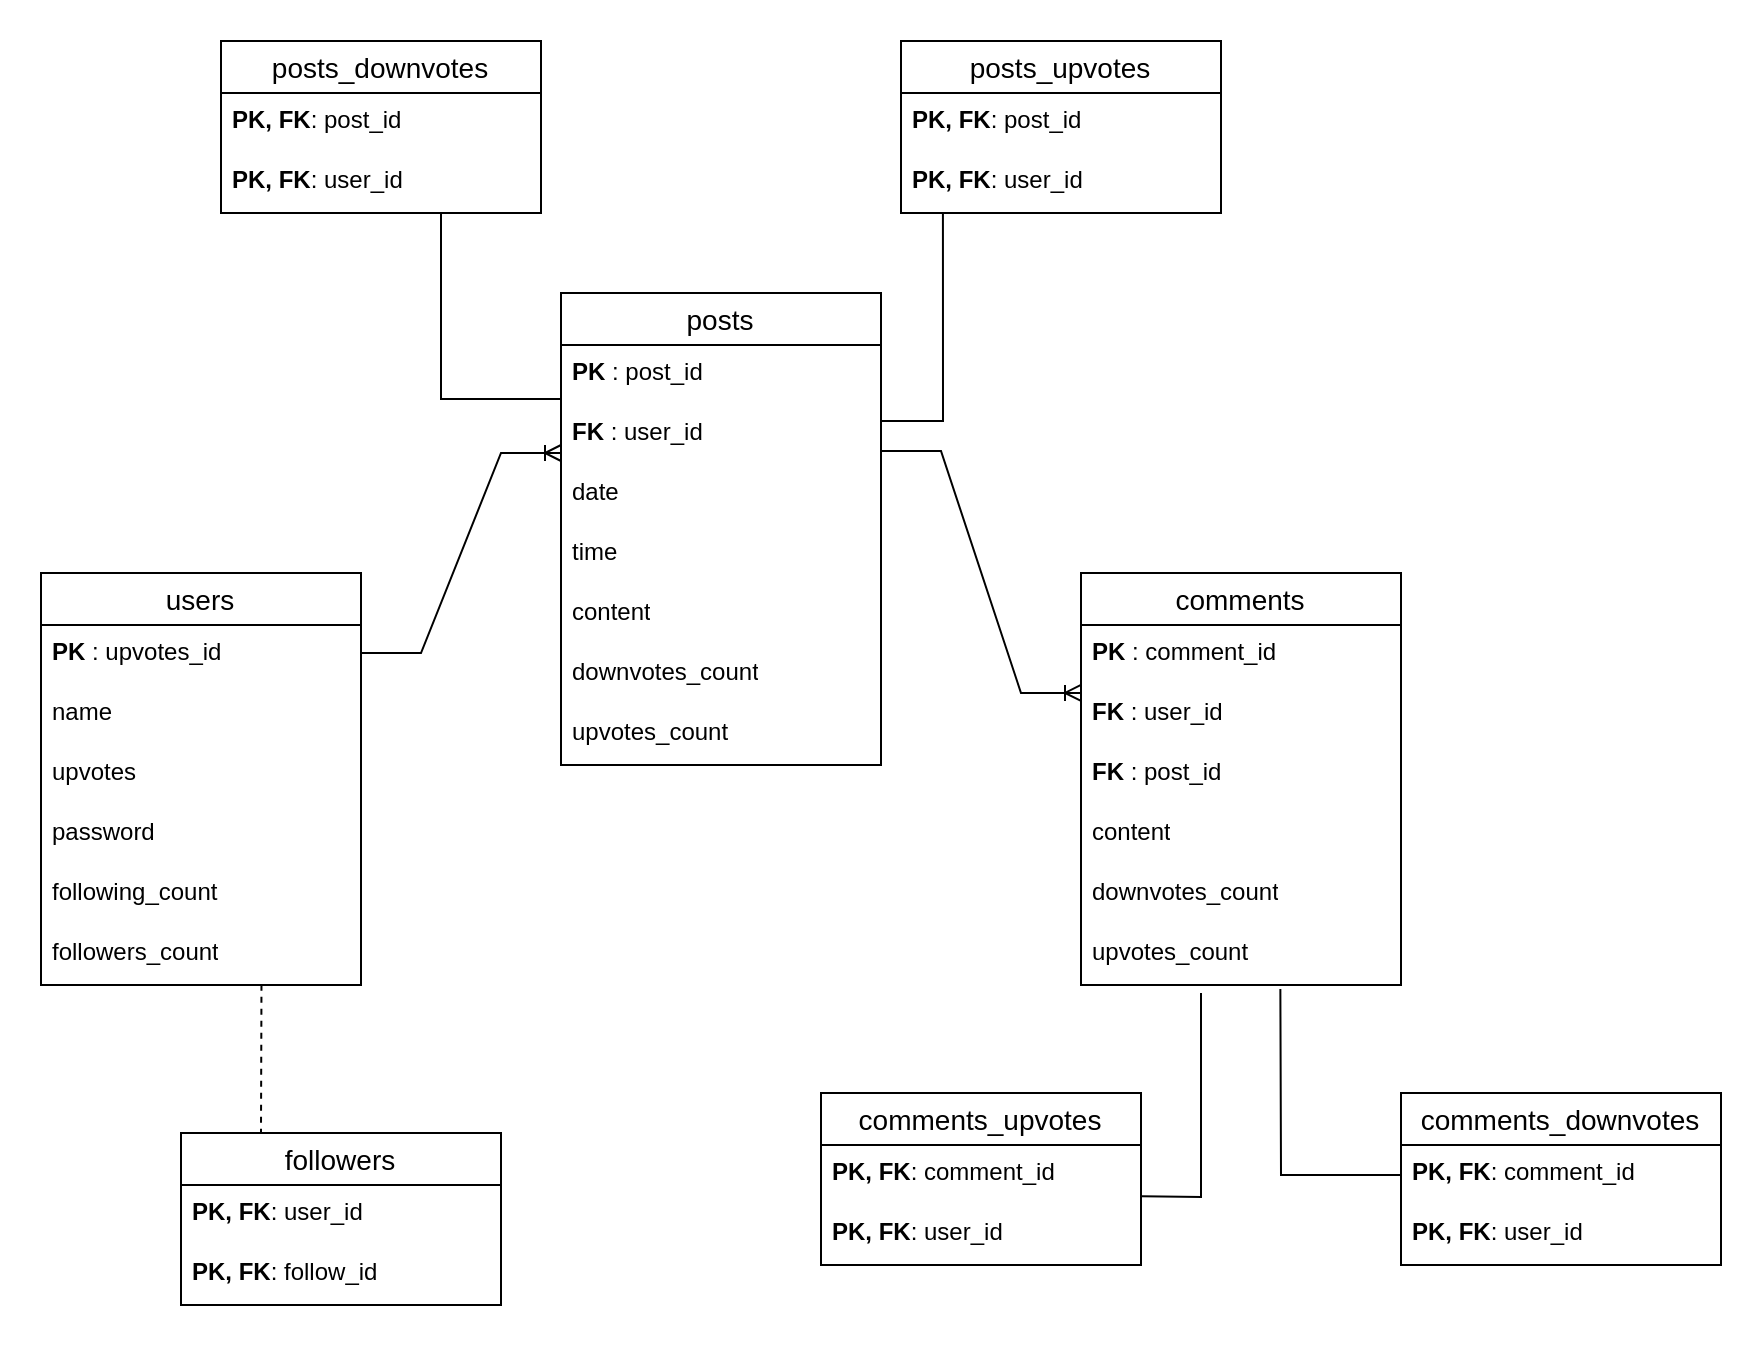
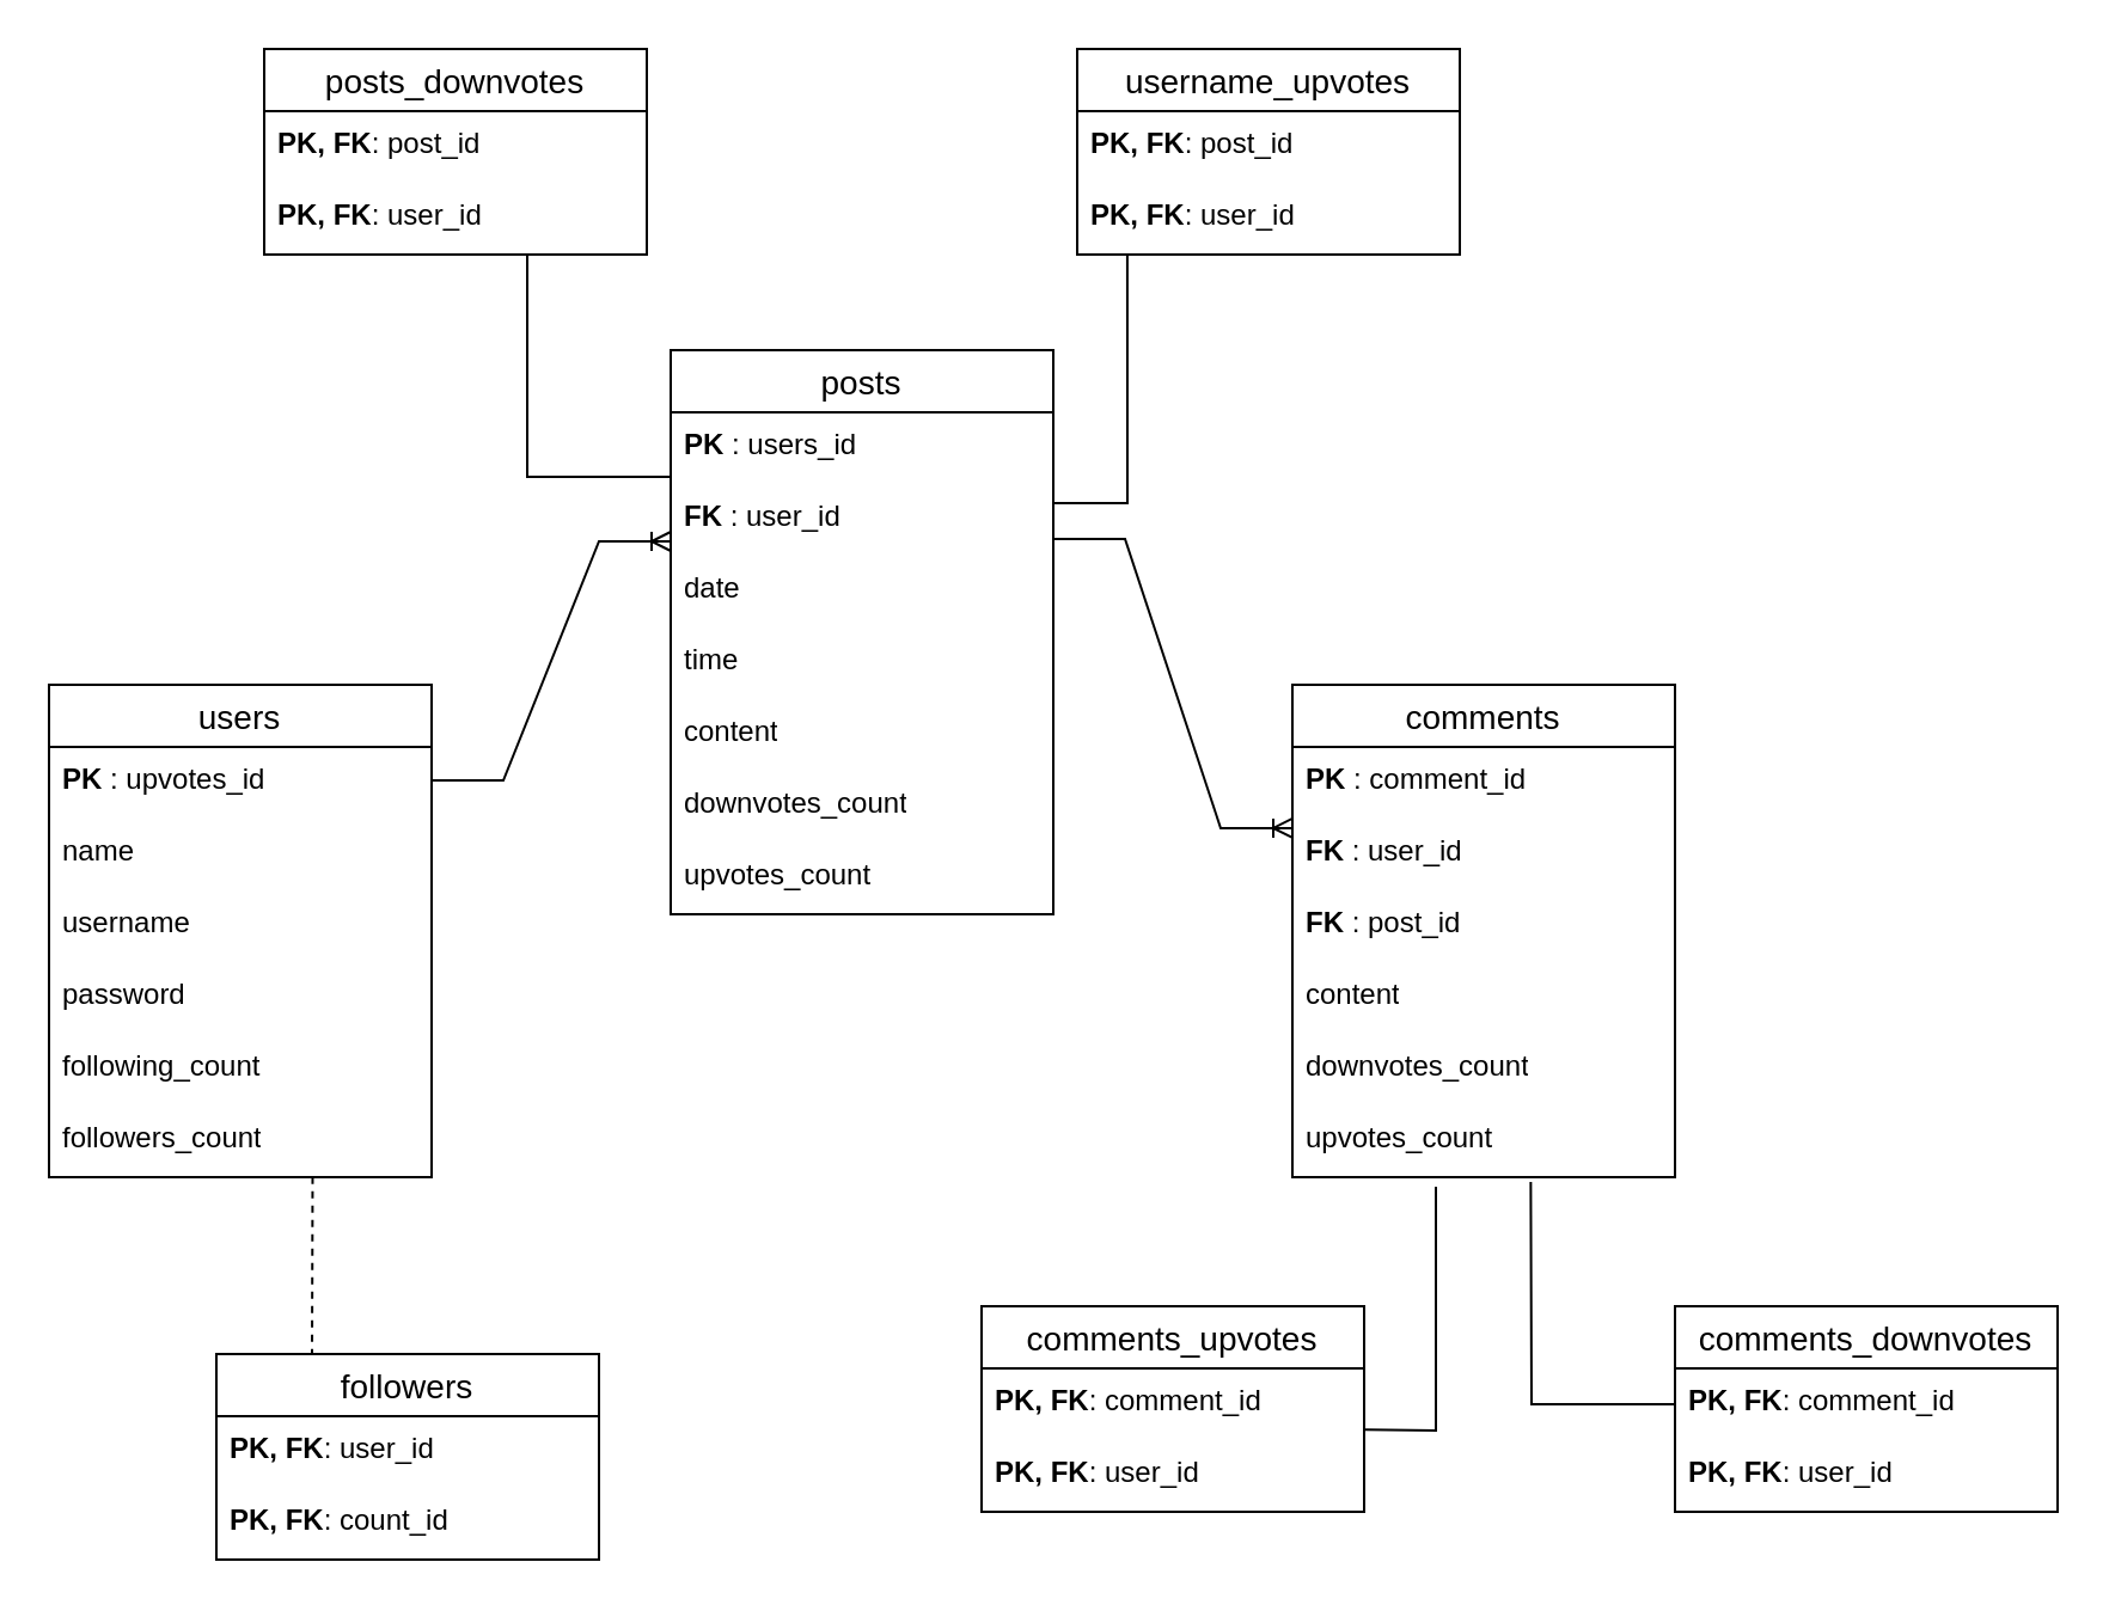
  <mxCell id="0" />
  <mxCell id="1" parent="0" />
- <mxCell id="2" value="posts_upvotes" style="swimlane;fontStyle=0;childLayout=stackLayout;horizontal=1;startSize=26;horizontalStack=0;resizeParent=1;resizeParentMax=0;resizeLast=0;collapsible=1;marginBottom=0;align=center;fontSize=14;" vertex="1" parent="1"><mxGeometry x="450" y="20" width="160" height="86" as="geometry" /></mxCell>
+ <mxCell id="2" value="username_upvotes" style="swimlane;fontStyle=0;childLayout=stackLayout;horizontal=1;startSize=26;horizontalStack=0;resizeParent=1;resizeParentMax=0;resizeLast=0;collapsible=1;marginBottom=0;align=center;fontSize=14;" vertex="1" parent="1"><mxGeometry x="450" y="20" width="160" height="86" as="geometry" /></mxCell>
  <mxCell id="3" value="&lt;b&gt;PK, FK&lt;/b&gt;: post_id" style="text;strokeColor=none;fillColor=none;spacingLeft=4;spacingRight=4;overflow=hidden;rotatable=0;points=[[0,0.5],[1,0.5]];portConstraint=eastwest;fontSize=12;whiteSpace=wrap;html=1;" vertex="1" parent="2"><mxGeometry y="26" width="160" height="30" as="geometry" /></mxCell>
  <mxCell id="4" value="&lt;b&gt;PK, FK&lt;/b&gt;: user_id" style="text;strokeColor=none;fillColor=none;spacingLeft=4;spacingRight=4;overflow=hidden;rotatable=0;points=[[0,0.5],[1,0.5]];portConstraint=eastwest;fontSize=12;whiteSpace=wrap;html=1;" vertex="1" parent="2"><mxGeometry y="56" width="160" height="30" as="geometry" /></mxCell>
  <mxCell id="5" value="posts_downvotes" style="swimlane;fontStyle=0;childLayout=stackLayout;horizontal=1;startSize=26;horizontalStack=0;resizeParent=1;resizeParentMax=0;resizeLast=0;collapsible=1;marginBottom=0;align=center;fontSize=14;" vertex="1" parent="1"><mxGeometry x="110" y="20" width="160" height="86" as="geometry" /></mxCell>
  <mxCell id="6" value="&lt;b&gt;PK, FK&lt;/b&gt;: post_id" style="text;strokeColor=none;fillColor=none;spacingLeft=4;spacingRight=4;overflow=hidden;rotatable=0;points=[[0,0.5],[1,0.5]];portConstraint=eastwest;fontSize=12;whiteSpace=wrap;html=1;" vertex="1" parent="5"><mxGeometry y="26" width="160" height="30" as="geometry" /></mxCell>
  <mxCell id="7" value="&lt;b&gt;PK, FK&lt;/b&gt;: user_id" style="text;strokeColor=none;fillColor=none;spacingLeft=4;spacingRight=4;overflow=hidden;rotatable=0;points=[[0,0.5],[1,0.5]];portConstraint=eastwest;fontSize=12;whiteSpace=wrap;html=1;" vertex="1" parent="5"><mxGeometry y="56" width="160" height="30" as="geometry" /></mxCell>
  <mxCell id="8" value="comments_upvotes" style="swimlane;fontStyle=0;childLayout=stackLayout;horizontal=1;startSize=26;horizontalStack=0;resizeParent=1;resizeParentMax=0;resizeLast=0;collapsible=1;marginBottom=0;align=center;fontSize=14;" vertex="1" parent="1"><mxGeometry x="410" y="546" width="160" height="86" as="geometry" /></mxCell>
  <mxCell id="9" value="&lt;b&gt;PK, FK&lt;/b&gt;: comment_id" style="text;strokeColor=none;fillColor=none;spacingLeft=4;spacingRight=4;overflow=hidden;rotatable=0;points=[[0,0.5],[1,0.5]];portConstraint=eastwest;fontSize=12;whiteSpace=wrap;html=1;" vertex="1" parent="8"><mxGeometry y="26" width="160" height="30" as="geometry" /></mxCell>
  <mxCell id="10" value="&lt;b&gt;PK, FK&lt;/b&gt;: user_id" style="text;strokeColor=none;fillColor=none;spacingLeft=4;spacingRight=4;overflow=hidden;rotatable=0;points=[[0,0.5],[1,0.5]];portConstraint=eastwest;fontSize=12;whiteSpace=wrap;html=1;" vertex="1" parent="8"><mxGeometry y="56" width="160" height="30" as="geometry" /></mxCell>
  <mxCell id="11" value="followers" style="swimlane;fontStyle=0;childLayout=stackLayout;horizontal=1;startSize=26;horizontalStack=0;resizeParent=1;resizeParentMax=0;resizeLast=0;collapsible=1;marginBottom=0;align=center;fontSize=14;" vertex="1" parent="1"><mxGeometry x="90" y="566" width="160" height="86" as="geometry"><mxRectangle x="290" y="-220" width="100" height="30" as="alternateBounds" /></mxGeometry></mxCell>
  <mxCell id="12" value="&lt;b&gt;PK, FK&lt;/b&gt;: user_id" style="text;strokeColor=none;fillColor=none;spacingLeft=4;spacingRight=4;overflow=hidden;rotatable=0;points=[[0,0.5],[1,0.5]];portConstraint=eastwest;fontSize=12;whiteSpace=wrap;html=1;" vertex="1" parent="11"><mxGeometry y="26" width="160" height="30" as="geometry" /></mxCell>
- <mxCell id="13" value="&lt;b&gt;PK, FK&lt;/b&gt;: follow_id" style="text;strokeColor=none;fillColor=none;spacingLeft=4;spacingRight=4;overflow=hidden;rotatable=0;points=[[0,0.5],[1,0.5]];portConstraint=eastwest;fontSize=12;whiteSpace=wrap;html=1;" vertex="1" parent="11"><mxGeometry y="56" width="160" height="30" as="geometry" /></mxCell>
+ <mxCell id="13" value="&lt;b&gt;PK, FK&lt;/b&gt;: count_id" style="text;strokeColor=none;fillColor=none;spacingLeft=4;spacingRight=4;overflow=hidden;rotatable=0;points=[[0,0.5],[1,0.5]];portConstraint=eastwest;fontSize=12;whiteSpace=wrap;html=1;" vertex="1" parent="11"><mxGeometry y="56" width="160" height="30" as="geometry" /></mxCell>
  <mxCell id="14" value="users" style="swimlane;fontStyle=0;childLayout=stackLayout;horizontal=1;startSize=26;horizontalStack=0;resizeParent=1;resizeParentMax=0;resizeLast=0;collapsible=1;marginBottom=0;align=center;fontSize=14;" vertex="1" parent="1"><mxGeometry x="20" y="286" width="160" height="206" as="geometry"><mxRectangle x="180" y="820" width="70" height="30" as="alternateBounds" /></mxGeometry></mxCell>
  <mxCell id="15" value="&lt;b&gt;PK&lt;/b&gt;&amp;nbsp;: upvotes_id" style="text;strokeColor=none;fillColor=none;spacingLeft=4;spacingRight=4;overflow=hidden;rotatable=0;points=[[0,0.5],[1,0.5]];portConstraint=eastwest;fontSize=12;whiteSpace=wrap;html=1;" vertex="1" parent="14"><mxGeometry y="26" width="160" height="30" as="geometry" /></mxCell>
  <mxCell id="16" value="name" style="text;strokeColor=none;fillColor=none;spacingLeft=4;spacingRight=4;overflow=hidden;rotatable=0;points=[[0,0.5],[1,0.5]];portConstraint=eastwest;fontSize=12;whiteSpace=wrap;html=1;" vertex="1" parent="14"><mxGeometry y="56" width="160" height="30" as="geometry" /></mxCell>
- <mxCell id="17" value="upvotes" style="text;strokeColor=none;fillColor=none;spacingLeft=4;spacingRight=4;overflow=hidden;rotatable=0;points=[[0,0.5],[1,0.5]];portConstraint=eastwest;fontSize=12;whiteSpace=wrap;html=1;" vertex="1" parent="14"><mxGeometry y="86" width="160" height="30" as="geometry" /></mxCell>
+ <mxCell id="17" value="username" style="text;strokeColor=none;fillColor=none;spacingLeft=4;spacingRight=4;overflow=hidden;rotatable=0;points=[[0,0.5],[1,0.5]];portConstraint=eastwest;fontSize=12;whiteSpace=wrap;html=1;" vertex="1" parent="14"><mxGeometry y="86" width="160" height="30" as="geometry" /></mxCell>
  <mxCell id="18" value="password" style="text;strokeColor=none;fillColor=none;spacingLeft=4;spacingRight=4;overflow=hidden;rotatable=0;points=[[0,0.5],[1,0.5]];portConstraint=eastwest;fontSize=12;whiteSpace=wrap;html=1;" vertex="1" parent="14"><mxGeometry y="116" width="160" height="30" as="geometry" /></mxCell>
  <mxCell id="19" value="following_count" style="text;strokeColor=none;fillColor=none;spacingLeft=4;spacingRight=4;overflow=hidden;rotatable=0;points=[[0,0.5],[1,0.5]];portConstraint=eastwest;fontSize=12;whiteSpace=wrap;html=1;" vertex="1" parent="14"><mxGeometry y="146" width="160" height="30" as="geometry" /></mxCell>
  <mxCell id="20" value="followers_count" style="text;strokeColor=none;fillColor=none;spacingLeft=4;spacingRight=4;overflow=hidden;rotatable=0;points=[[0,0.5],[1,0.5]];portConstraint=eastwest;fontSize=12;whiteSpace=wrap;html=1;" vertex="1" parent="14"><mxGeometry y="176" width="160" height="30" as="geometry" /></mxCell>
  <mxCell id="21" value="posts" style="swimlane;fontStyle=0;childLayout=stackLayout;horizontal=1;startSize=26;horizontalStack=0;resizeParent=1;resizeParentMax=0;resizeLast=0;collapsible=1;marginBottom=0;align=center;fontSize=14;" vertex="1" parent="1"><mxGeometry x="280" y="146" width="160" height="236" as="geometry"><mxRectangle x="180" y="820" width="70" height="30" as="alternateBounds" /></mxGeometry></mxCell>
- <mxCell id="22" value="&lt;b&gt;PK&lt;/b&gt;&amp;nbsp;: post_id" style="text;strokeColor=none;fillColor=none;spacingLeft=4;spacingRight=4;overflow=hidden;rotatable=0;points=[[0,0.5],[1,0.5]];portConstraint=eastwest;fontSize=12;whiteSpace=wrap;html=1;" vertex="1" parent="21"><mxGeometry y="26" width="160" height="30" as="geometry" /></mxCell>
+ <mxCell id="22" value="&lt;b&gt;PK&lt;/b&gt;&amp;nbsp;: users_id" style="text;strokeColor=none;fillColor=none;spacingLeft=4;spacingRight=4;overflow=hidden;rotatable=0;points=[[0,0.5],[1,0.5]];portConstraint=eastwest;fontSize=12;whiteSpace=wrap;html=1;" vertex="1" parent="21"><mxGeometry y="26" width="160" height="30" as="geometry" /></mxCell>
  <mxCell id="23" value="&lt;b&gt;FK &lt;/b&gt;: user_id" style="text;strokeColor=none;fillColor=none;spacingLeft=4;spacingRight=4;overflow=hidden;rotatable=0;points=[[0,0.5],[1,0.5]];portConstraint=eastwest;fontSize=12;whiteSpace=wrap;html=1;" vertex="1" parent="21"><mxGeometry y="56" width="160" height="30" as="geometry" /></mxCell>
  <mxCell id="24" value="date" style="text;strokeColor=none;fillColor=none;spacingLeft=4;spacingRight=4;overflow=hidden;rotatable=0;points=[[0,0.5],[1,0.5]];portConstraint=eastwest;fontSize=12;whiteSpace=wrap;html=1;" vertex="1" parent="21"><mxGeometry y="86" width="160" height="30" as="geometry" /></mxCell>
  <mxCell id="25" value="time" style="text;strokeColor=none;fillColor=none;spacingLeft=4;spacingRight=4;overflow=hidden;rotatable=0;points=[[0,0.5],[1,0.5]];portConstraint=eastwest;fontSize=12;whiteSpace=wrap;html=1;" vertex="1" parent="21"><mxGeometry y="116" width="160" height="30" as="geometry" /></mxCell>
  <mxCell id="26" value="content" style="text;strokeColor=none;fillColor=none;spacingLeft=4;spacingRight=4;overflow=hidden;rotatable=0;points=[[0,0.5],[1,0.5]];portConstraint=eastwest;fontSize=12;whiteSpace=wrap;html=1;" vertex="1" parent="21"><mxGeometry y="146" width="160" height="30" as="geometry" /></mxCell>
  <mxCell id="27" value="downvotes_count" style="text;strokeColor=none;fillColor=none;spacingLeft=4;spacingRight=4;overflow=hidden;rotatable=0;points=[[0,0.5],[1,0.5]];portConstraint=eastwest;fontSize=12;whiteSpace=wrap;html=1;" vertex="1" parent="21"><mxGeometry y="176" width="160" height="30" as="geometry" /></mxCell>
  <mxCell id="28" value="upvotes_count" style="text;strokeColor=none;fillColor=none;spacingLeft=4;spacingRight=4;overflow=hidden;rotatable=0;points=[[0,0.5],[1,0.5]];portConstraint=eastwest;fontSize=12;whiteSpace=wrap;html=1;" vertex="1" parent="21"><mxGeometry y="206" width="160" height="30" as="geometry" /></mxCell>
  <mxCell id="29" value="comments" style="swimlane;fontStyle=0;childLayout=stackLayout;horizontal=1;startSize=26;horizontalStack=0;resizeParent=1;resizeParentMax=0;resizeLast=0;collapsible=1;marginBottom=0;align=center;fontSize=14;" vertex="1" parent="1"><mxGeometry x="540" y="286" width="160" height="206" as="geometry"><mxRectangle x="180" y="820" width="70" height="30" as="alternateBounds" /></mxGeometry></mxCell>
  <mxCell id="30" value="&lt;b&gt;PK&lt;/b&gt;&amp;nbsp;: comment_id" style="text;strokeColor=none;fillColor=none;spacingLeft=4;spacingRight=4;overflow=hidden;rotatable=0;points=[[0,0.5],[1,0.5]];portConstraint=eastwest;fontSize=12;whiteSpace=wrap;html=1;" vertex="1" parent="29"><mxGeometry y="26" width="160" height="30" as="geometry" /></mxCell>
  <mxCell id="31" value="&lt;b&gt;FK&lt;/b&gt; : user_id" style="text;strokeColor=none;fillColor=none;spacingLeft=4;spacingRight=4;overflow=hidden;rotatable=0;points=[[0,0.5],[1,0.5]];portConstraint=eastwest;fontSize=12;whiteSpace=wrap;html=1;" vertex="1" parent="29"><mxGeometry y="56" width="160" height="30" as="geometry" /></mxCell>
  <mxCell id="32" value="&lt;b&gt;FK &lt;/b&gt;: post_id" style="text;strokeColor=none;fillColor=none;spacingLeft=4;spacingRight=4;overflow=hidden;rotatable=0;points=[[0,0.5],[1,0.5]];portConstraint=eastwest;fontSize=12;whiteSpace=wrap;html=1;" vertex="1" parent="29"><mxGeometry y="86" width="160" height="30" as="geometry" /></mxCell>
  <mxCell id="33" value="content" style="text;strokeColor=none;fillColor=none;spacingLeft=4;spacingRight=4;overflow=hidden;rotatable=0;points=[[0,0.5],[1,0.5]];portConstraint=eastwest;fontSize=12;whiteSpace=wrap;html=1;" vertex="1" parent="29"><mxGeometry y="116" width="160" height="30" as="geometry" /></mxCell>
  <mxCell id="34" value="downvotes_count" style="text;strokeColor=none;fillColor=none;spacingLeft=4;spacingRight=4;overflow=hidden;rotatable=0;points=[[0,0.5],[1,0.5]];portConstraint=eastwest;fontSize=12;whiteSpace=wrap;html=1;" vertex="1" parent="29"><mxGeometry y="146" width="160" height="30" as="geometry" /></mxCell>
  <mxCell id="35" value="upvotes_count" style="text;strokeColor=none;fillColor=none;spacingLeft=4;spacingRight=4;overflow=hidden;rotatable=0;points=[[0,0.5],[1,0.5]];portConstraint=eastwest;fontSize=12;whiteSpace=wrap;html=1;" vertex="1" parent="29"><mxGeometry y="176" width="160" height="30" as="geometry" /></mxCell>
  <mxCell id="36" value="comments_downvotes" style="swimlane;fontStyle=0;childLayout=stackLayout;horizontal=1;startSize=26;horizontalStack=0;resizeParent=1;resizeParentMax=0;resizeLast=0;collapsible=1;marginBottom=0;align=center;fontSize=14;" vertex="1" parent="1"><mxGeometry x="700" y="546" width="160" height="86" as="geometry" /></mxCell>
  <mxCell id="37" value="&lt;b&gt;PK, FK&lt;/b&gt;: comment_id" style="text;strokeColor=none;fillColor=none;spacingLeft=4;spacingRight=4;overflow=hidden;rotatable=0;points=[[0,0.5],[1,0.5]];portConstraint=eastwest;fontSize=12;whiteSpace=wrap;html=1;" vertex="1" parent="36"><mxGeometry y="26" width="160" height="30" as="geometry" /></mxCell>
  <mxCell id="38" value="&lt;b&gt;PK, FK&lt;/b&gt;: user_id" style="text;strokeColor=none;fillColor=none;spacingLeft=4;spacingRight=4;overflow=hidden;rotatable=0;points=[[0,0.5],[1,0.5]];portConstraint=eastwest;fontSize=12;whiteSpace=wrap;html=1;" vertex="1" parent="36"><mxGeometry y="56" width="160" height="30" as="geometry" /></mxCell>
  <mxCell id="39" value="" style="edgeStyle=entityRelationEdgeStyle;fontSize=12;html=1;endArrow=ERoneToMany;rounded=0;" edge="1" parent="1"><mxGeometry width="100" height="100" relative="1" as="geometry"><mxPoint x="180" y="326" as="sourcePoint" /><mxPoint x="280" y="226" as="targetPoint" /></mxGeometry></mxCell>
  <mxCell id="40" value="" style="edgeStyle=entityRelationEdgeStyle;fontSize=12;html=1;endArrow=ERoneToMany;rounded=0;entryX=0;entryY=0.133;entryDx=0;entryDy=0;entryPerimeter=0;" edge="1" parent="1" target="31"><mxGeometry width="100" height="100" relative="1" as="geometry"><mxPoint x="440" y="225" as="sourcePoint" /><mxPoint x="540" y="176" as="targetPoint" /></mxGeometry></mxCell>
  <mxCell id="41" value="" style="endArrow=none;html=1;rounded=0;entryX=0.25;entryY=0;entryDx=0;entryDy=0;exitX=0.689;exitY=0.997;exitDx=0;exitDy=0;exitPerimeter=0;dashed=1;" edge="1" parent="1" source="20" target="11"><mxGeometry relative="1" as="geometry"><mxPoint x="130" y="496" as="sourcePoint" /><mxPoint x="200" y="296" as="targetPoint" /></mxGeometry></mxCell>
  <mxCell id="42" value="" style="endArrow=none;html=1;rounded=0;exitX=1.002;exitY=-0.144;exitDx=0;exitDy=0;exitPerimeter=0;" edge="1" parent="1" source="10"><mxGeometry relative="1" as="geometry"><mxPoint x="570" y="596" as="sourcePoint" /><mxPoint x="600" y="496" as="targetPoint" /><Array as="points"><mxPoint x="600" y="598" /></Array></mxGeometry></mxCell>
  <mxCell id="43" value="" style="endArrow=none;html=1;rounded=0;exitX=0;exitY=0.5;exitDx=0;exitDy=0;entryX=0.623;entryY=1.065;entryDx=0;entryDy=0;entryPerimeter=0;" edge="1" parent="1" source="37" target="35"><mxGeometry relative="1" as="geometry"><mxPoint x="579" y="608" as="sourcePoint" /><mxPoint x="609" y="504" as="targetPoint" /><Array as="points"><mxPoint x="640" y="587" /></Array></mxGeometry></mxCell>
  <mxCell id="44" value="" style="endArrow=none;html=1;rounded=0;exitX=0;exitY=0.5;exitDx=0;exitDy=0;entryX=0.623;entryY=1.065;entryDx=0;entryDy=0;entryPerimeter=0;" edge="1" parent="1"><mxGeometry relative="1" as="geometry"><mxPoint x="280" y="199" as="sourcePoint" /><mxPoint x="220" y="106" as="targetPoint" /><Array as="points"><mxPoint x="220" y="199" /></Array></mxGeometry></mxCell>
  <mxCell id="45" value="" style="endArrow=none;html=1;rounded=0;exitX=0.991;exitY=0.876;exitDx=0;exitDy=0;exitPerimeter=0;entryX=0.131;entryY=1.011;entryDx=0;entryDy=0;entryPerimeter=0;" edge="1" parent="1" target="4"><mxGeometry relative="1" as="geometry"><mxPoint x="440" y="210" as="sourcePoint" /><mxPoint x="470" y="106" as="targetPoint" /><Array as="points"><mxPoint x="471" y="210" /></Array></mxGeometry></mxCell>
